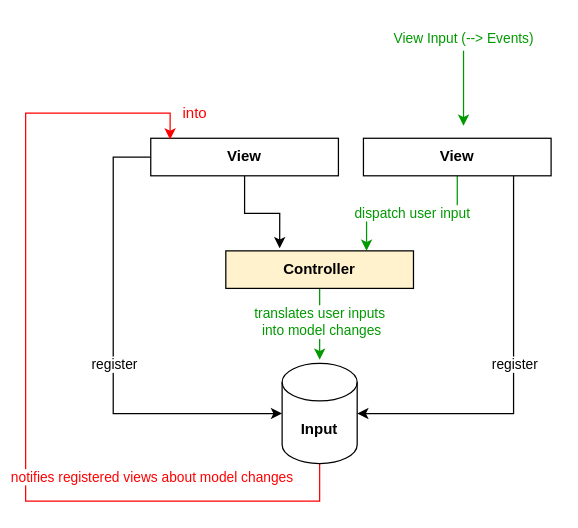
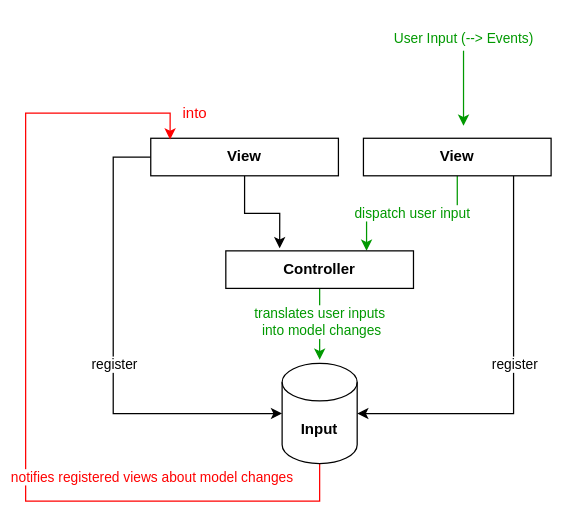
  <mxCell id="0" />
  <mxCell id="1" parent="0" />
  <mxCell id="2" value="dispatch user input" style="edgeStyle=orthogonalEdgeStyle;rounded=0;orthogonalLoop=1;jettySize=auto;html=1;entryX=0.75;entryY=0;entryDx=0;entryDy=0;fontColor=#009900;strokeColor=#009900;" edge="1" parent="1" source="5" target="11"><mxGeometry relative="1" as="geometry" /></mxCell>
  <mxCell id="3" style="edgeStyle=orthogonalEdgeStyle;rounded=0;orthogonalLoop=1;jettySize=auto;html=1;" edge="1" parent="1" source="5" target="14"><mxGeometry relative="1" as="geometry"><Array as="points"><mxPoint x="410" y="330" /></Array></mxGeometry></mxCell>
  <mxCell id="4" value="register" style="edgeLabel;html=1;align=center;verticalAlign=middle;resizable=0;points=[];" vertex="1" connectable="0" parent="3"><mxGeometry x="-0.232" relative="1" as="geometry"><mxPoint y="29" as="offset" /></mxGeometry></mxCell>
  <mxCell id="5" value="View" style="rounded=0;whiteSpace=wrap;html=1;fontStyle=1" vertex="1" parent="1"><mxGeometry x="290" y="110" width="150" height="30" as="geometry" /></mxCell>
  <mxCell id="6" style="edgeStyle=orthogonalEdgeStyle;rounded=0;orthogonalLoop=1;jettySize=auto;html=1;entryX=0.287;entryY=-0.067;entryDx=0;entryDy=0;entryPerimeter=0;" edge="1" parent="1" source="9" target="11"><mxGeometry relative="1" as="geometry" /></mxCell>
  <mxCell id="7" style="edgeStyle=orthogonalEdgeStyle;rounded=0;orthogonalLoop=1;jettySize=auto;html=1;" edge="1" parent="1" source="9" target="14"><mxGeometry relative="1" as="geometry"><Array as="points"><mxPoint x="90" y="125" /><mxPoint x="90" y="330" /></Array></mxGeometry></mxCell>
  <mxCell id="8" value="register" style="edgeLabel;html=1;align=center;verticalAlign=middle;resizable=0;points=[];" vertex="1" connectable="0" parent="7"><mxGeometry x="0.147" relative="1" as="geometry"><mxPoint y="-17" as="offset" /></mxGeometry></mxCell>
  <mxCell id="9" value="View" style="rounded=0;whiteSpace=wrap;html=1;fontStyle=1" vertex="1" parent="1"><mxGeometry x="120" y="110" width="150" height="30" as="geometry" /></mxCell>
  <mxCell id="10" value="&lt;font style=&quot;font-size: 11px;&quot;&gt;&lt;span style=&quot;font-family: helvetica; font-style: normal; font-weight: 400; letter-spacing: normal; text-align: center; text-indent: 0px; text-transform: none; word-spacing: 0px; display: inline; float: none; font-size: 11px;&quot;&gt;translates user inputs&lt;/span&gt;&lt;br style=&quot;font-family: helvetica; font-style: normal; font-weight: 400; letter-spacing: normal; text-align: center; text-indent: 0px; text-transform: none; word-spacing: 0px; font-size: 11px;&quot;&gt;&lt;span style=&quot;font-family: helvetica; font-style: normal; font-weight: 400; letter-spacing: normal; text-align: center; text-indent: 0px; text-transform: none; word-spacing: 0px; display: inline; float: none; font-size: 11px;&quot;&gt;&amp;nbsp;into model changes&lt;/span&gt;&lt;/font&gt;" style="edgeStyle=orthogonalEdgeStyle;rounded=0;orthogonalLoop=1;jettySize=auto;html=1;fontSize=11;fontColor=#009900;strokeColor=#009900;" edge="1" parent="1"><mxGeometry relative="1" as="geometry"><mxPoint x="255" y="227" as="sourcePoint" /><mxPoint x="255" y="287" as="targetPoint" /><mxPoint as="offset" /></mxGeometry></mxCell>
- <mxCell id="11" value="Controller" style="rounded=0;whiteSpace=wrap;html=1;fontStyle=1;fillColor=#fff2cc;" vertex="1" parent="1"><mxGeometry x="180" y="200" width="150" height="30" as="geometry" /></mxCell>
+ <mxCell id="11" value="Controller" style="rounded=0;whiteSpace=wrap;html=1;fontStyle=1" vertex="1" parent="1"><mxGeometry x="180" y="200" width="150" height="30" as="geometry" /></mxCell>
  <mxCell id="12" style="edgeStyle=orthogonalEdgeStyle;rounded=0;orthogonalLoop=1;jettySize=auto;html=1;entryX=0.103;entryY=0.033;entryDx=0;entryDy=0;entryPerimeter=0;strokeColor=#FF0000;" edge="1" parent="1" source="14" target="9"><mxGeometry relative="1" as="geometry"><Array as="points"><mxPoint x="255" y="400" /><mxPoint x="20" y="400" /><mxPoint x="20" y="90" /><mxPoint x="136" y="90" /></Array></mxGeometry></mxCell>
  <mxCell id="13" value="notifies registered views about model changes" style="edgeLabel;html=1;align=center;verticalAlign=middle;resizable=0;points=[];fontColor=#FF0000;" vertex="1" connectable="0" parent="12"><mxGeometry x="-0.45" relative="1" as="geometry"><mxPoint x="31" y="-20" as="offset" /></mxGeometry></mxCell>
  <mxCell id="14" value="Input" style="shape=cylinder3;whiteSpace=wrap;html=1;boundedLbl=1;backgroundOutline=1;size=15;fontStyle=1" vertex="1" parent="1"><mxGeometry x="225" y="290" width="60" height="80" as="geometry" /></mxCell>
  <mxCell id="15" value="" style="endArrow=classic;html=1;strokeColor=#009900;" edge="1" parent="1" source="16"><mxGeometry width="50" height="50" relative="1" as="geometry"><mxPoint x="370" y="10" as="sourcePoint" /><mxPoint x="370" y="100" as="targetPoint" /></mxGeometry></mxCell>
- <mxCell id="16" value="View Input (--&amp;gt; Events)" style="text;html=1;align=center;verticalAlign=middle;resizable=0;points=[];autosize=1;strokeColor=none;fontSize=11;fontColor=#009900;" vertex="1" parent="1"><mxGeometry x="305" y="20" width="130" height="20" as="geometry" /></mxCell>
+ <mxCell id="16" value="User Input (--&amp;gt; Events)" style="text;html=1;align=center;verticalAlign=middle;resizable=0;points=[];autosize=1;strokeColor=none;fontSize=11;fontColor=#009900;" vertex="1" parent="1"><mxGeometry x="305" y="20" width="130" height="20" as="geometry" /></mxCell>
  <mxCell id="17" value="into" style="text;html=1;align=center;verticalAlign=middle;resizable=0;points=[];autosize=1;strokeColor=none;fontColor=#FF0000;" vertex="1" parent="1"><mxGeometry x="130" y="80" width="50" height="20" as="geometry" /></mxCell>
